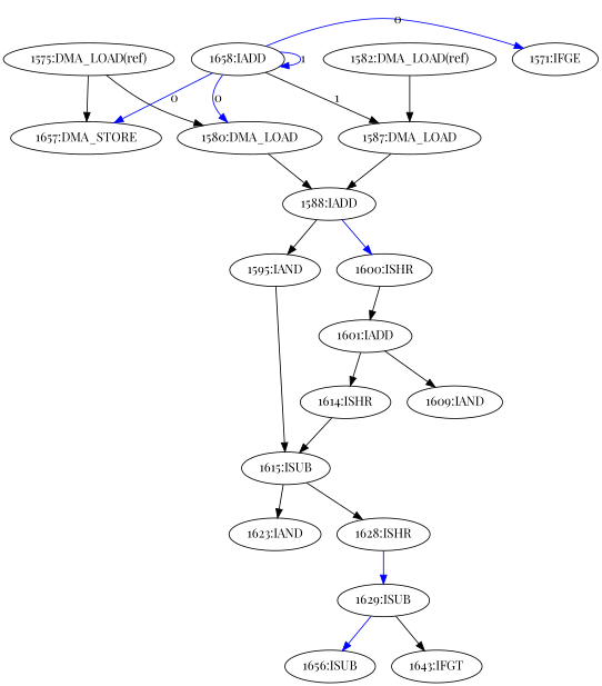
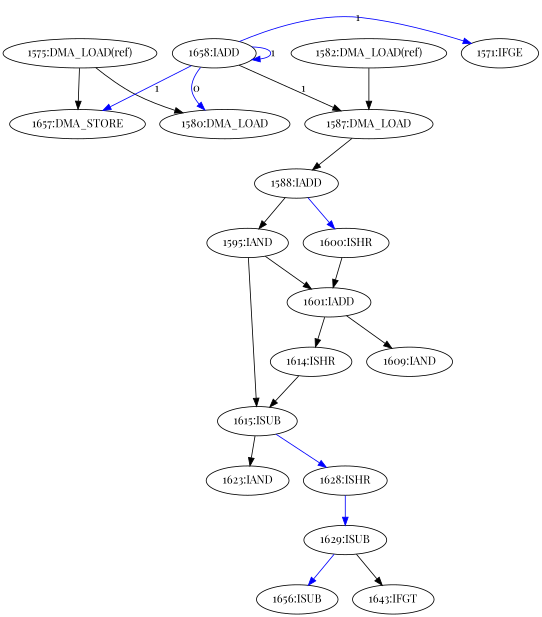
  digraph {
    fontname="Playfair Display"
    node [fontname="Playfair Display"]
    edge [fontname="Playfair Display"]
    n1 [label="1595:IAND"]
    n2 [label="1601:IADD"]
    n3 [label="1615:ISUB"]
    n4 [label="1609:IAND"]
    n5 [label="1614:ISHR"]
    n6 [label="1588:IADD"]
    n7 [label="1600:ISHR"]
    n8 [label="1623:IAND"]
    n9 [label="1628:ISHR"]
    n10 [label="1629:ISUB"]
    n11 [label="1657:DMA_STORE"]
    n12 [label="1575:DMA_LOAD(ref)"]
    n13 [label="1580:DMA_LOAD"]
    n14 [label="1587:DMA_LOAD"]
    n15 [label="1656:ISUB"]
    n16 [label="1643:IFGT"]
    n17 [label="1582:DMA_LOAD(ref)"]
    n18 [label="1658:IADD"]
    n19 [label="1571:IFGE"]
+   n1 -> n2
    n1 -> n3
    n2 -> n4
    n2 -> n5
    n3 -> n8
-   n3 -> n9
+   n3 -> n9 [color=blue]
    n5 -> n3
    n6 -> n1
    n6 -> n7 [color=blue]
    n7 -> n2
    n9 -> n10 [color=blue]
    n10 -> n15 [color=blue]
    n10 -> n16
    n12 -> n11
    n12 -> n13
-   n13 -> n6
    n14 -> n6
    n17 -> n14
-   n18 -> n11 [color=blue constraint=false label=0]
+   n18 -> n11 [color=blue constraint=false label=1]
    n18 -> n13 [color=blue constraint=false label=0]
    n18 -> n14 [color=black constraint=false label=1]
    n18 -> n18 [color=blue constraint=false label=1]
-   n18 -> n19 [color=blue constraint=false label=0]
+   n18 -> n19 [color=blue constraint=false label=1]
  }
